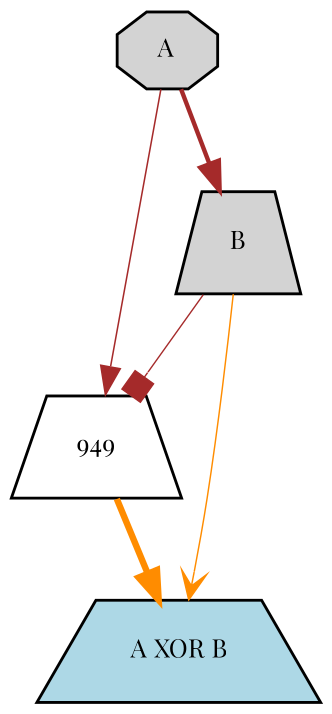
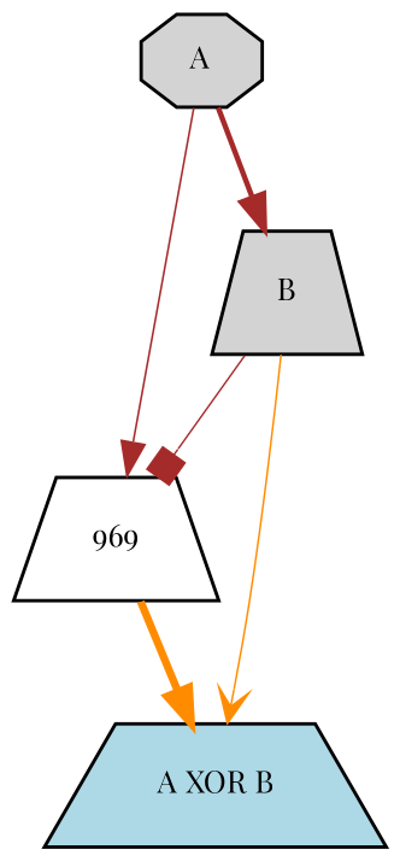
  digraph {
    fontname="Playfair Display"
    node [fillcolor=lightgray fontname="Playfair Display" fontsize=9 shape=trapezium style=filled]
    edge [arrowhead=normal color=brown fontname="Playfair Display" style=solid]
    A [height=0.2 shape=octagon width=0.2]
-   949 [fillcolor=white height=0.2 width=0.2]
+   949 [fillcolor=white height=0.2 width=0.2 label=969]
    B [height=0.2 width=0.2]
    "A XOR B" [fillcolor=lightblue height=0.2 width=0.2]
    A -> 949 [penwidth=0.5407394274341619]
    A -> B [penwidth=1.5564309349078318]
    949 -> "A XOR B" [color=darkorange penwidth=2.2658886527907316]
    B -> 949 [arrowhead=box penwidth=0.4897646243677706]
    B -> "A XOR B" [arrowhead=vee color=darkorange penwidth=0.5097079885139759]
  }
